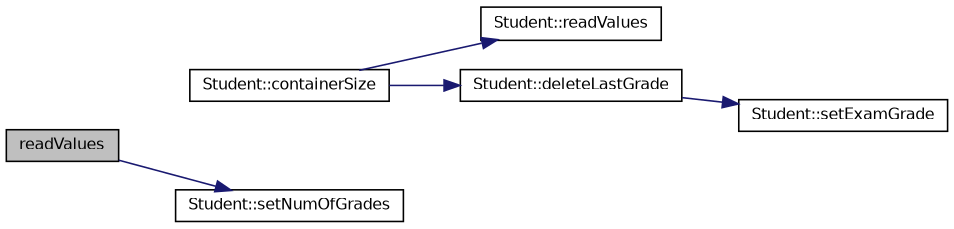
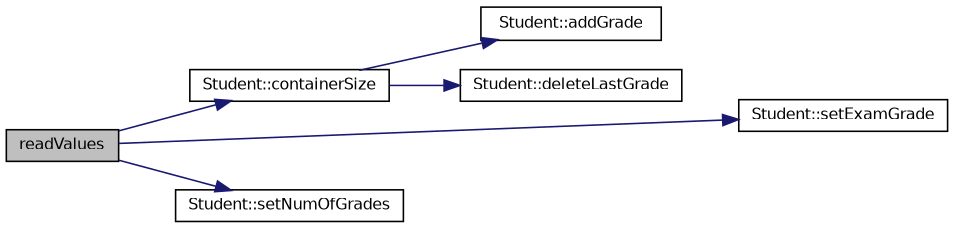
  digraph {
    rankdir=LR
    node [color=black fillcolor=white fontname=Helvetica fontsize=10 shape=record style=filled]
    edge [color=midnightblue fontname=Helvetica fontsize=10 labelfontname=Helvetica labelfontsize=10 style=solid]
    n1 [fillcolor=grey75 fontcolor=black height=0.2 label=readValues width=0.4]
    n2 [height=0.2 label="Student::containerSize" width=0.4]
    n3 [height=0.2 label="Student::setExamGrade" width=0.4]
    n4 [height=0.2 label="Student::setNumOfGrades" width=0.4]
-   n5 [height=0.2 label="Student::readValues" width=0.4]
+   n5 [height=0.2 label="Student::addGrade" width=0.4]
    n6 [height=0.2 label="Student::deleteLastGrade" width=0.4]
-   n6 -> n3
+   n1 -> n2
+   n1 -> n3
    n1 -> n4
    n2 -> n5
    n2 -> n6
  }
